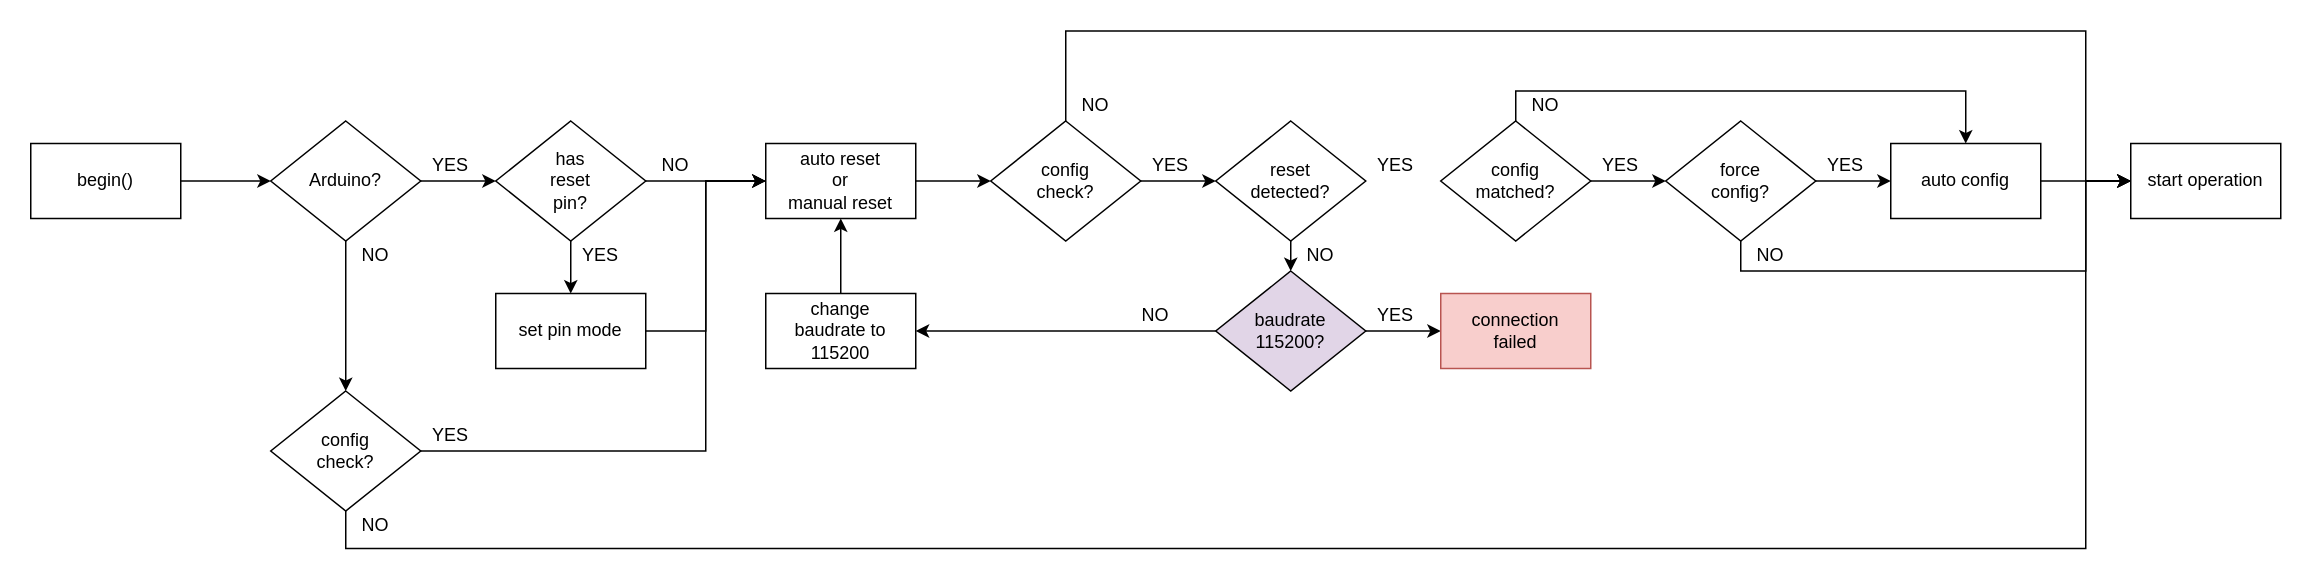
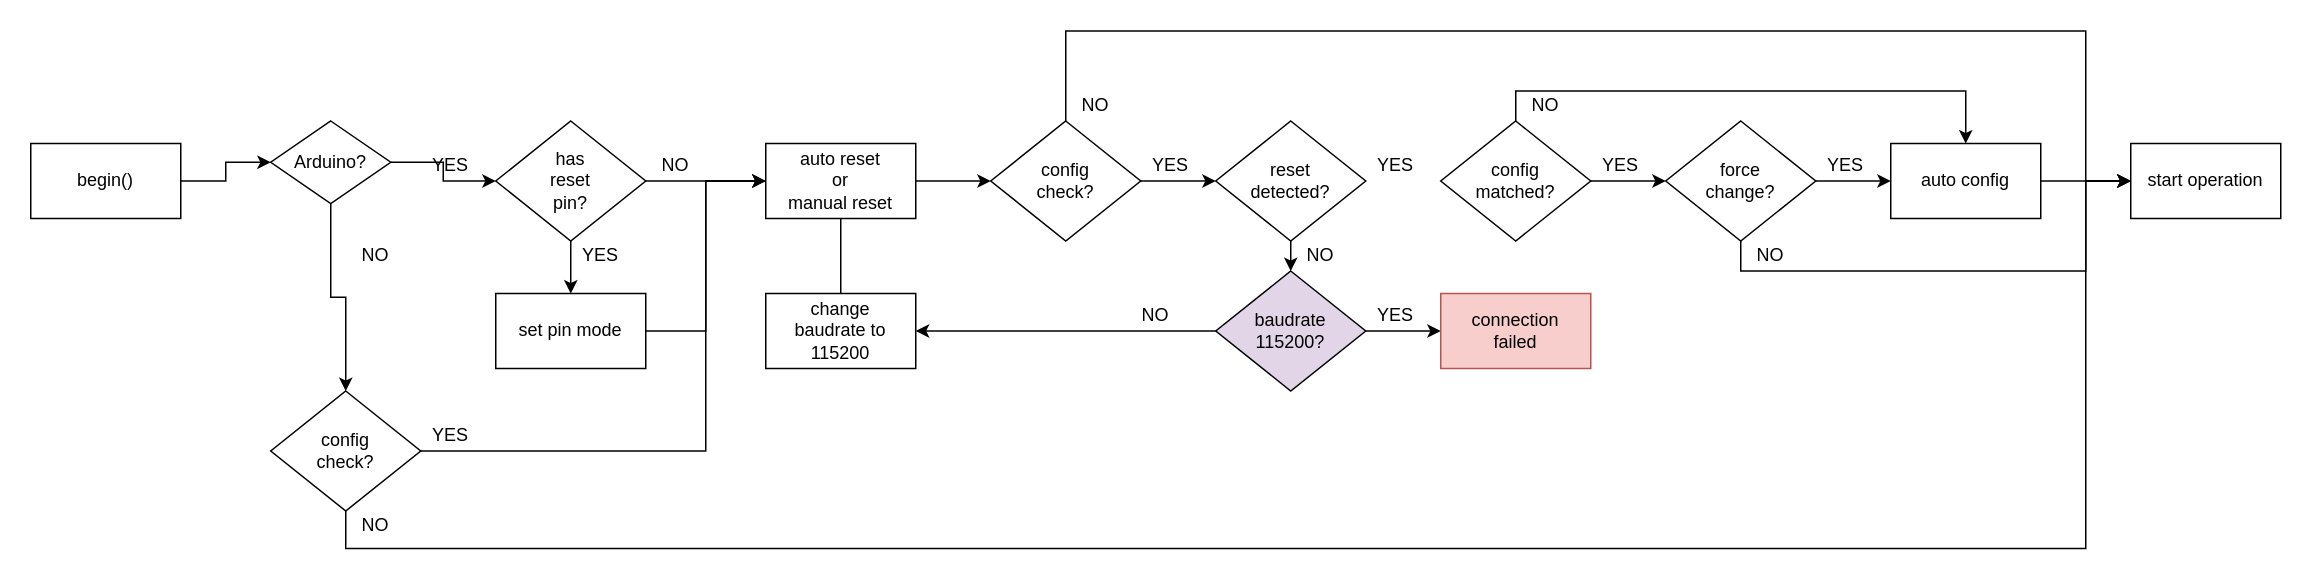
  <mxCell id="0" />
  <mxCell id="1" parent="0" />
  <mxCell id="2" style="edgeStyle=orthogonalEdgeStyle;rounded=0;orthogonalLoop=1;jettySize=auto;html=1;exitX=1;exitY=0.5;exitDx=0;exitDy=0;entryX=0;entryY=0.5;entryDx=0;entryDy=0;" edge="1" parent="1" source="3" target="5"><mxGeometry relative="1" as="geometry" /></mxCell>
  <mxCell id="3" value="has&lt;br&gt;reset&lt;br&gt;pin?" style="rhombus;whiteSpace=wrap;html=1;" vertex="1" parent="1"><mxGeometry x="330" y="80" width="100" height="80" as="geometry" /></mxCell>
  <mxCell id="4" style="edgeStyle=orthogonalEdgeStyle;rounded=0;orthogonalLoop=1;jettySize=auto;html=1;exitX=1;exitY=0.5;exitDx=0;exitDy=0;entryX=0;entryY=0.5;entryDx=0;entryDy=0;" edge="1" parent="1" source="5" target="45"><mxGeometry relative="1" as="geometry" /></mxCell>
  <mxCell id="5" value="auto reset&lt;br&gt;or&lt;br&gt;manual reset" style="rounded=0;whiteSpace=wrap;html=1;" vertex="1" parent="1"><mxGeometry x="510" y="95" width="100" height="50" as="geometry" /></mxCell>
  <mxCell id="6" style="edgeStyle=orthogonalEdgeStyle;rounded=0;orthogonalLoop=1;jettySize=auto;html=1;exitX=0.5;exitY=1;exitDx=0;exitDy=0;entryX=0.5;entryY=0;entryDx=0;entryDy=0;" edge="1" parent="1" source="7" target="18"><mxGeometry relative="1" as="geometry" /></mxCell>
  <mxCell id="7" value="reset&lt;br&gt;detected?" style="rhombus;whiteSpace=wrap;html=1;" vertex="1" parent="1"><mxGeometry x="810" y="80" width="100" height="80" as="geometry" /></mxCell>
  <mxCell id="8" style="edgeStyle=orthogonalEdgeStyle;rounded=0;orthogonalLoop=1;jettySize=auto;html=1;exitX=1;exitY=0.5;exitDx=0;exitDy=0;entryX=0;entryY=0.5;entryDx=0;entryDy=0;" edge="1" parent="1" source="10" target="13"><mxGeometry relative="1" as="geometry" /></mxCell>
  <mxCell id="9" style="edgeStyle=orthogonalEdgeStyle;rounded=0;orthogonalLoop=1;jettySize=auto;html=1;exitX=0.5;exitY=0;exitDx=0;exitDy=0;entryX=0.5;entryY=0;entryDx=0;entryDy=0;" edge="1" parent="1" source="10" target="15"><mxGeometry relative="1" as="geometry" /></mxCell>
  <mxCell id="10" value="config&lt;br&gt;matched?" style="rhombus;whiteSpace=wrap;html=1;" vertex="1" parent="1"><mxGeometry x="960" y="80" width="100" height="80" as="geometry" /></mxCell>
  <mxCell id="11" style="edgeStyle=orthogonalEdgeStyle;rounded=0;orthogonalLoop=1;jettySize=auto;html=1;exitX=1;exitY=0.5;exitDx=0;exitDy=0;entryX=0;entryY=0.5;entryDx=0;entryDy=0;" edge="1" parent="1" source="13" target="15"><mxGeometry relative="1" as="geometry" /></mxCell>
  <mxCell id="12" style="edgeStyle=orthogonalEdgeStyle;rounded=0;orthogonalLoop=1;jettySize=auto;html=1;exitX=0.5;exitY=1;exitDx=0;exitDy=0;entryX=0;entryY=0.5;entryDx=0;entryDy=0;" edge="1" parent="1" source="13" target="21"><mxGeometry relative="1" as="geometry"><Array as="points"><mxPoint x="1160" y="180" /><mxPoint x="1390" y="180" /><mxPoint x="1390" y="120" /></Array></mxGeometry></mxCell>
- <mxCell id="13" value="force&lt;br&gt;config?" style="rhombus;whiteSpace=wrap;html=1;" vertex="1" parent="1"><mxGeometry x="1110" y="80" width="100" height="80" as="geometry" /></mxCell>
+ <mxCell id="13" value="force&lt;br&gt;change?" style="rhombus;whiteSpace=wrap;html=1;" vertex="1" parent="1"><mxGeometry x="1110" y="80" width="100" height="80" as="geometry" /></mxCell>
  <mxCell id="14" style="edgeStyle=orthogonalEdgeStyle;rounded=0;orthogonalLoop=1;jettySize=auto;html=1;exitX=1;exitY=0.5;exitDx=0;exitDy=0;entryX=0;entryY=0.5;entryDx=0;entryDy=0;" edge="1" parent="1" source="15" target="21"><mxGeometry relative="1" as="geometry" /></mxCell>
  <mxCell id="15" value="auto config" style="rounded=0;whiteSpace=wrap;html=1;" vertex="1" parent="1"><mxGeometry x="1260" y="95" width="100" height="50" as="geometry" /></mxCell>
  <mxCell id="16" style="edgeStyle=orthogonalEdgeStyle;rounded=0;orthogonalLoop=1;jettySize=auto;html=1;exitX=0;exitY=0.5;exitDx=0;exitDy=0;entryX=1;entryY=0.5;entryDx=0;entryDy=0;" edge="1" parent="1" source="18" target="20"><mxGeometry relative="1" as="geometry" /></mxCell>
  <mxCell id="17" style="edgeStyle=orthogonalEdgeStyle;rounded=0;orthogonalLoop=1;jettySize=auto;html=1;exitX=1;exitY=0.5;exitDx=0;exitDy=0;entryX=0;entryY=0.5;entryDx=0;entryDy=0;" edge="1" parent="1" source="18" target="22"><mxGeometry relative="1" as="geometry" /></mxCell>
  <mxCell id="18" value="baudrate&lt;br&gt;115200?" style="rhombus;whiteSpace=wrap;html=1;fillColor=#e1d5e7;" vertex="1" parent="1"><mxGeometry x="810" y="180" width="100" height="80" as="geometry" /></mxCell>
- <mxCell id="19" style="edgeStyle=orthogonalEdgeStyle;rounded=0;orthogonalLoop=1;jettySize=auto;html=1;exitX=0.5;exitY=0;exitDx=0;exitDy=0;entryX=0.5;entryY=1;entryDx=0;entryDy=0;" edge="1" parent="1" source="20" target="5"><mxGeometry relative="1" as="geometry" /></mxCell>
+ <mxCell id="19" style="edgeStyle=orthogonalEdgeStyle;rounded=0;orthogonalLoop=1;jettySize=auto;html=1;exitX=0.5;exitY=0;exitDx=0;exitDy=0;entryX=0.5;entryY=1;entryDx=0;entryDy=0;endArrow=none;" edge="1" parent="1" source="20" target="5"><mxGeometry relative="1" as="geometry" /></mxCell>
  <mxCell id="20" value="change&lt;br&gt;baudrate to&lt;br&gt;115200" style="rounded=0;whiteSpace=wrap;html=1;" vertex="1" parent="1"><mxGeometry x="510" y="195" width="100" height="50" as="geometry" /></mxCell>
  <mxCell id="21" value="start operation" style="rounded=0;whiteSpace=wrap;html=1;" vertex="1" parent="1"><mxGeometry x="1420" y="95" width="100" height="50" as="geometry" /></mxCell>
  <mxCell id="22" value="connection&lt;br&gt;failed" style="rounded=0;whiteSpace=wrap;html=1;labelBackgroundColor=none;fillColor=#f8cecc;strokeColor=#b85450;" vertex="1" parent="1"><mxGeometry x="960" y="195" width="100" height="50" as="geometry" /></mxCell>
  <mxCell id="23" value="NO" style="text;html=1;strokeColor=none;fillColor=none;align=center;verticalAlign=middle;whiteSpace=wrap;rounded=0;" vertex="1" parent="1"><mxGeometry x="430" y="100" width="40" height="20" as="geometry" /></mxCell>
  <mxCell id="24" value="YES" style="text;html=1;strokeColor=none;fillColor=none;align=center;verticalAlign=middle;whiteSpace=wrap;rounded=0;" vertex="1" parent="1"><mxGeometry x="380" y="160" width="40" height="20" as="geometry" /></mxCell>
  <mxCell id="25" value="NO" style="text;html=1;strokeColor=none;fillColor=none;align=center;verticalAlign=middle;whiteSpace=wrap;rounded=0;" vertex="1" parent="1"><mxGeometry x="860" y="160" width="40" height="20" as="geometry" /></mxCell>
  <mxCell id="26" value="YES" style="text;html=1;strokeColor=none;fillColor=none;align=center;verticalAlign=middle;whiteSpace=wrap;rounded=0;" vertex="1" parent="1"><mxGeometry x="910" y="200" width="40" height="20" as="geometry" /></mxCell>
  <mxCell id="27" value="NO" style="text;html=1;strokeColor=none;fillColor=none;align=center;verticalAlign=middle;whiteSpace=wrap;rounded=0;" vertex="1" parent="1"><mxGeometry x="750" y="200" width="40" height="20" as="geometry" /></mxCell>
  <mxCell id="28" value="NO" style="text;html=1;strokeColor=none;fillColor=none;align=center;verticalAlign=middle;whiteSpace=wrap;rounded=0;" vertex="1" parent="1"><mxGeometry x="1010" y="60" width="40" height="20" as="geometry" /></mxCell>
  <mxCell id="29" value="YES" style="text;html=1;strokeColor=none;fillColor=none;align=center;verticalAlign=middle;whiteSpace=wrap;rounded=0;" vertex="1" parent="1"><mxGeometry x="1060" y="100" width="40" height="20" as="geometry" /></mxCell>
  <mxCell id="30" value="YES" style="text;html=1;strokeColor=none;fillColor=none;align=center;verticalAlign=middle;whiteSpace=wrap;rounded=0;" vertex="1" parent="1"><mxGeometry x="1210" y="100" width="40" height="20" as="geometry" /></mxCell>
  <mxCell id="31" value="NO" style="text;html=1;strokeColor=none;fillColor=none;align=center;verticalAlign=middle;whiteSpace=wrap;rounded=0;" vertex="1" parent="1"><mxGeometry x="1160" y="160" width="40" height="20" as="geometry" /></mxCell>
  <mxCell id="32" style="edgeStyle=orthogonalEdgeStyle;rounded=0;orthogonalLoop=1;jettySize=auto;html=1;exitX=1;exitY=0.5;exitDx=0;exitDy=0;entryX=0;entryY=0.5;entryDx=0;entryDy=0;" edge="1" parent="1" source="33" target="42"><mxGeometry relative="1" as="geometry" /></mxCell>
  <mxCell id="33" value="begin()" style="rounded=0;whiteSpace=wrap;html=1;" vertex="1" parent="1"><mxGeometry x="20" y="95" width="100" height="50" as="geometry" /></mxCell>
  <mxCell id="34" style="edgeStyle=orthogonalEdgeStyle;rounded=0;orthogonalLoop=1;jettySize=auto;html=1;exitX=0.5;exitY=1;exitDx=0;exitDy=0;entryX=0;entryY=0.5;entryDx=0;entryDy=0;" edge="1" parent="1" source="36" target="21"><mxGeometry relative="1" as="geometry"><Array as="points"><mxPoint x="230" y="365" /><mxPoint x="1390" y="365" /><mxPoint x="1390" y="120" /></Array></mxGeometry></mxCell>
  <mxCell id="35" style="edgeStyle=orthogonalEdgeStyle;rounded=0;orthogonalLoop=1;jettySize=auto;html=1;exitX=1;exitY=0.5;exitDx=0;exitDy=0;entryX=0;entryY=0.5;entryDx=0;entryDy=0;" edge="1" parent="1" source="36" target="5"><mxGeometry relative="1" as="geometry"><Array as="points"><mxPoint x="470" y="300" /><mxPoint x="470" y="120" /></Array></mxGeometry></mxCell>
  <mxCell id="36" value="config&lt;br&gt;check?" style="rhombus;whiteSpace=wrap;html=1;" vertex="1" parent="1"><mxGeometry x="180" y="260" width="100" height="80" as="geometry" /></mxCell>
  <mxCell id="37" style="edgeStyle=orthogonalEdgeStyle;rounded=0;orthogonalLoop=1;jettySize=auto;html=1;exitX=0;exitY=0;exitDx=0;exitDy=0;entryX=0.5;entryY=0;entryDx=0;entryDy=0;" edge="1" parent="1" source="24" target="39"><mxGeometry relative="1" as="geometry" /></mxCell>
  <mxCell id="38" style="edgeStyle=orthogonalEdgeStyle;rounded=0;orthogonalLoop=1;jettySize=auto;html=1;exitX=1;exitY=0.5;exitDx=0;exitDy=0;entryX=0;entryY=0.5;entryDx=0;entryDy=0;" edge="1" parent="1" source="39" target="5"><mxGeometry relative="1" as="geometry" /></mxCell>
  <mxCell id="39" value="set pin mode" style="rounded=0;whiteSpace=wrap;html=1;" vertex="1" parent="1"><mxGeometry x="330" y="195" width="100" height="50" as="geometry" /></mxCell>
  <mxCell id="40" style="edgeStyle=orthogonalEdgeStyle;rounded=0;orthogonalLoop=1;jettySize=auto;html=1;exitX=1;exitY=0.5;exitDx=0;exitDy=0;entryX=0;entryY=0.5;entryDx=0;entryDy=0;" edge="1" parent="1" source="42" target="3"><mxGeometry relative="1" as="geometry" /></mxCell>
  <mxCell id="41" style="edgeStyle=orthogonalEdgeStyle;rounded=0;orthogonalLoop=1;jettySize=auto;html=1;exitX=0.5;exitY=1;exitDx=0;exitDy=0;entryX=0.5;entryY=0;entryDx=0;entryDy=0;" edge="1" parent="1" source="42" target="36"><mxGeometry relative="1" as="geometry" /></mxCell>
- <mxCell id="42" value="Arduino?" style="rhombus;whiteSpace=wrap;html=1;" vertex="1" parent="1"><mxGeometry x="180" y="80" width="100" height="80" as="geometry" /></mxCell>
+ <mxCell id="42" value="Arduino?" style="rhombus;whiteSpace=wrap;html=1;" vertex="1" parent="1"><mxGeometry x="180" y="80" width="80" height="55" as="geometry" /></mxCell>
  <mxCell id="43" style="edgeStyle=orthogonalEdgeStyle;rounded=0;orthogonalLoop=1;jettySize=auto;html=1;exitX=1;exitY=0.5;exitDx=0;exitDy=0;entryX=0;entryY=0.5;entryDx=0;entryDy=0;" edge="1" parent="1" source="45" target="7"><mxGeometry relative="1" as="geometry" /></mxCell>
  <mxCell id="44" style="edgeStyle=orthogonalEdgeStyle;rounded=0;orthogonalLoop=1;jettySize=auto;html=1;exitX=0.5;exitY=0;exitDx=0;exitDy=0;entryX=0;entryY=0.5;entryDx=0;entryDy=0;" edge="1" parent="1" source="45" target="21"><mxGeometry relative="1" as="geometry"><Array as="points"><mxPoint x="710" y="20" /><mxPoint x="1390" y="20" /><mxPoint x="1390" y="120" /></Array></mxGeometry></mxCell>
  <mxCell id="45" value="config&lt;br&gt;check?" style="rhombus;whiteSpace=wrap;html=1;" vertex="1" parent="1"><mxGeometry x="660" y="80" width="100" height="80" as="geometry" /></mxCell>
  <mxCell id="46" value="NO" style="text;html=1;strokeColor=none;fillColor=none;align=center;verticalAlign=middle;whiteSpace=wrap;rounded=0;" vertex="1" parent="1"><mxGeometry x="230" y="160" width="40" height="20" as="geometry" /></mxCell>
  <mxCell id="47" value="NO" style="text;html=1;strokeColor=none;fillColor=none;align=center;verticalAlign=middle;whiteSpace=wrap;rounded=0;" vertex="1" parent="1"><mxGeometry x="230" y="340" width="40" height="20" as="geometry" /></mxCell>
  <mxCell id="48" value="YES" style="text;html=1;strokeColor=none;fillColor=none;align=center;verticalAlign=middle;whiteSpace=wrap;rounded=0;" vertex="1" parent="1"><mxGeometry x="280" y="280" width="40" height="20" as="geometry" /></mxCell>
  <mxCell id="49" value="YES" style="text;html=1;strokeColor=none;fillColor=none;align=center;verticalAlign=middle;whiteSpace=wrap;rounded=0;" vertex="1" parent="1"><mxGeometry x="280" y="100" width="40" height="20" as="geometry" /></mxCell>
  <mxCell id="50" value="YES" style="text;html=1;strokeColor=none;fillColor=none;align=center;verticalAlign=middle;whiteSpace=wrap;rounded=0;" vertex="1" parent="1"><mxGeometry x="760" y="100" width="40" height="20" as="geometry" /></mxCell>
  <mxCell id="51" value="YES" style="text;html=1;strokeColor=none;fillColor=none;align=center;verticalAlign=middle;whiteSpace=wrap;rounded=0;" vertex="1" parent="1"><mxGeometry x="910" y="100" width="40" height="20" as="geometry" /></mxCell>
  <mxCell id="52" value="NO" style="text;html=1;strokeColor=none;fillColor=none;align=center;verticalAlign=middle;whiteSpace=wrap;rounded=0;" vertex="1" parent="1"><mxGeometry x="710" y="60" width="40" height="20" as="geometry" /></mxCell>
